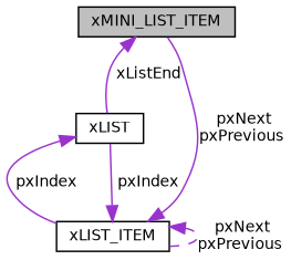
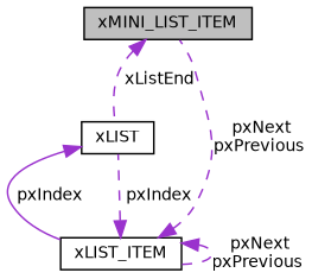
  digraph {
    node [color=black fillcolor=white fontname=Helvetica fontsize=10 shape=record style=filled]
    edge [color=darkorchid3 dir=back fontname=Helvetica fontsize=10 labelfontname=Helvetica labelfontsize=10 style=solid]
    n1 [fillcolor=grey75 fontcolor=black height=0.2 label=xMINI_LIST_ITEM width=0.4]
    n2 [height=0.2 label=xLIST width=0.4]
    n3 [height=0.2 label=xLIST_ITEM width=0.4]
-   n1 -> n2 [label=" xListEnd"]
+   n1 -> n2 [label=" xListEnd" style=dashed]
    n2 -> n3 [label=" pxIndex"]
-   n3 -> n1 [label=" pxNext\npxPrevious"]
-   n3 -> n2 [label=" pxIndex"]
+   n3 -> n1 [label=" pxNext\npxPrevious" style=dashed]
+   n3 -> n2 [label=" pxIndex" style=dashed]
    n3 -> n3 [label=" pxNext\npxPrevious" style=dashed]
  }
